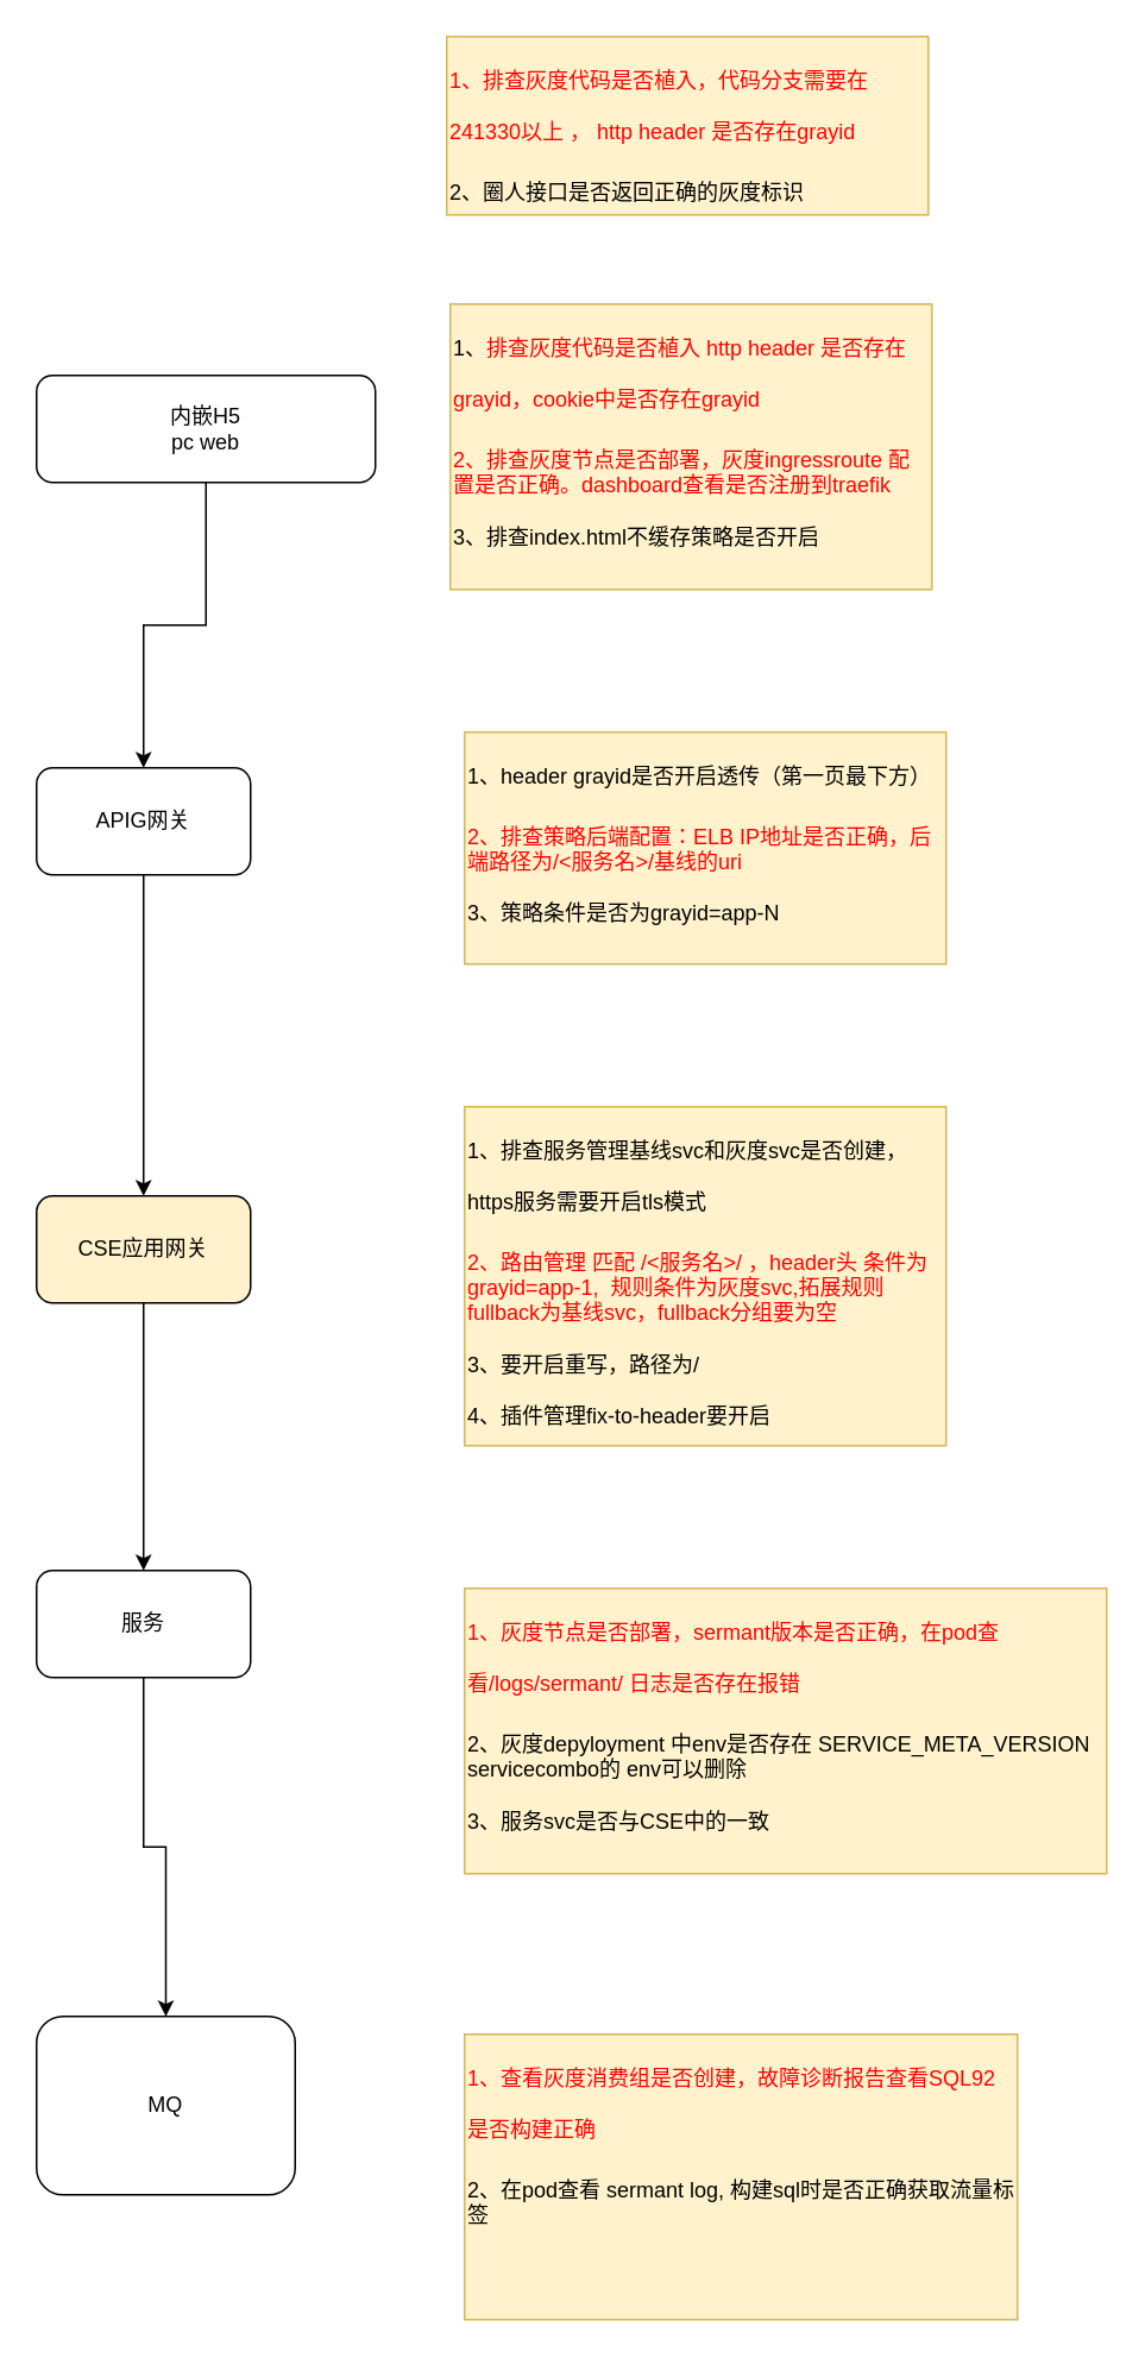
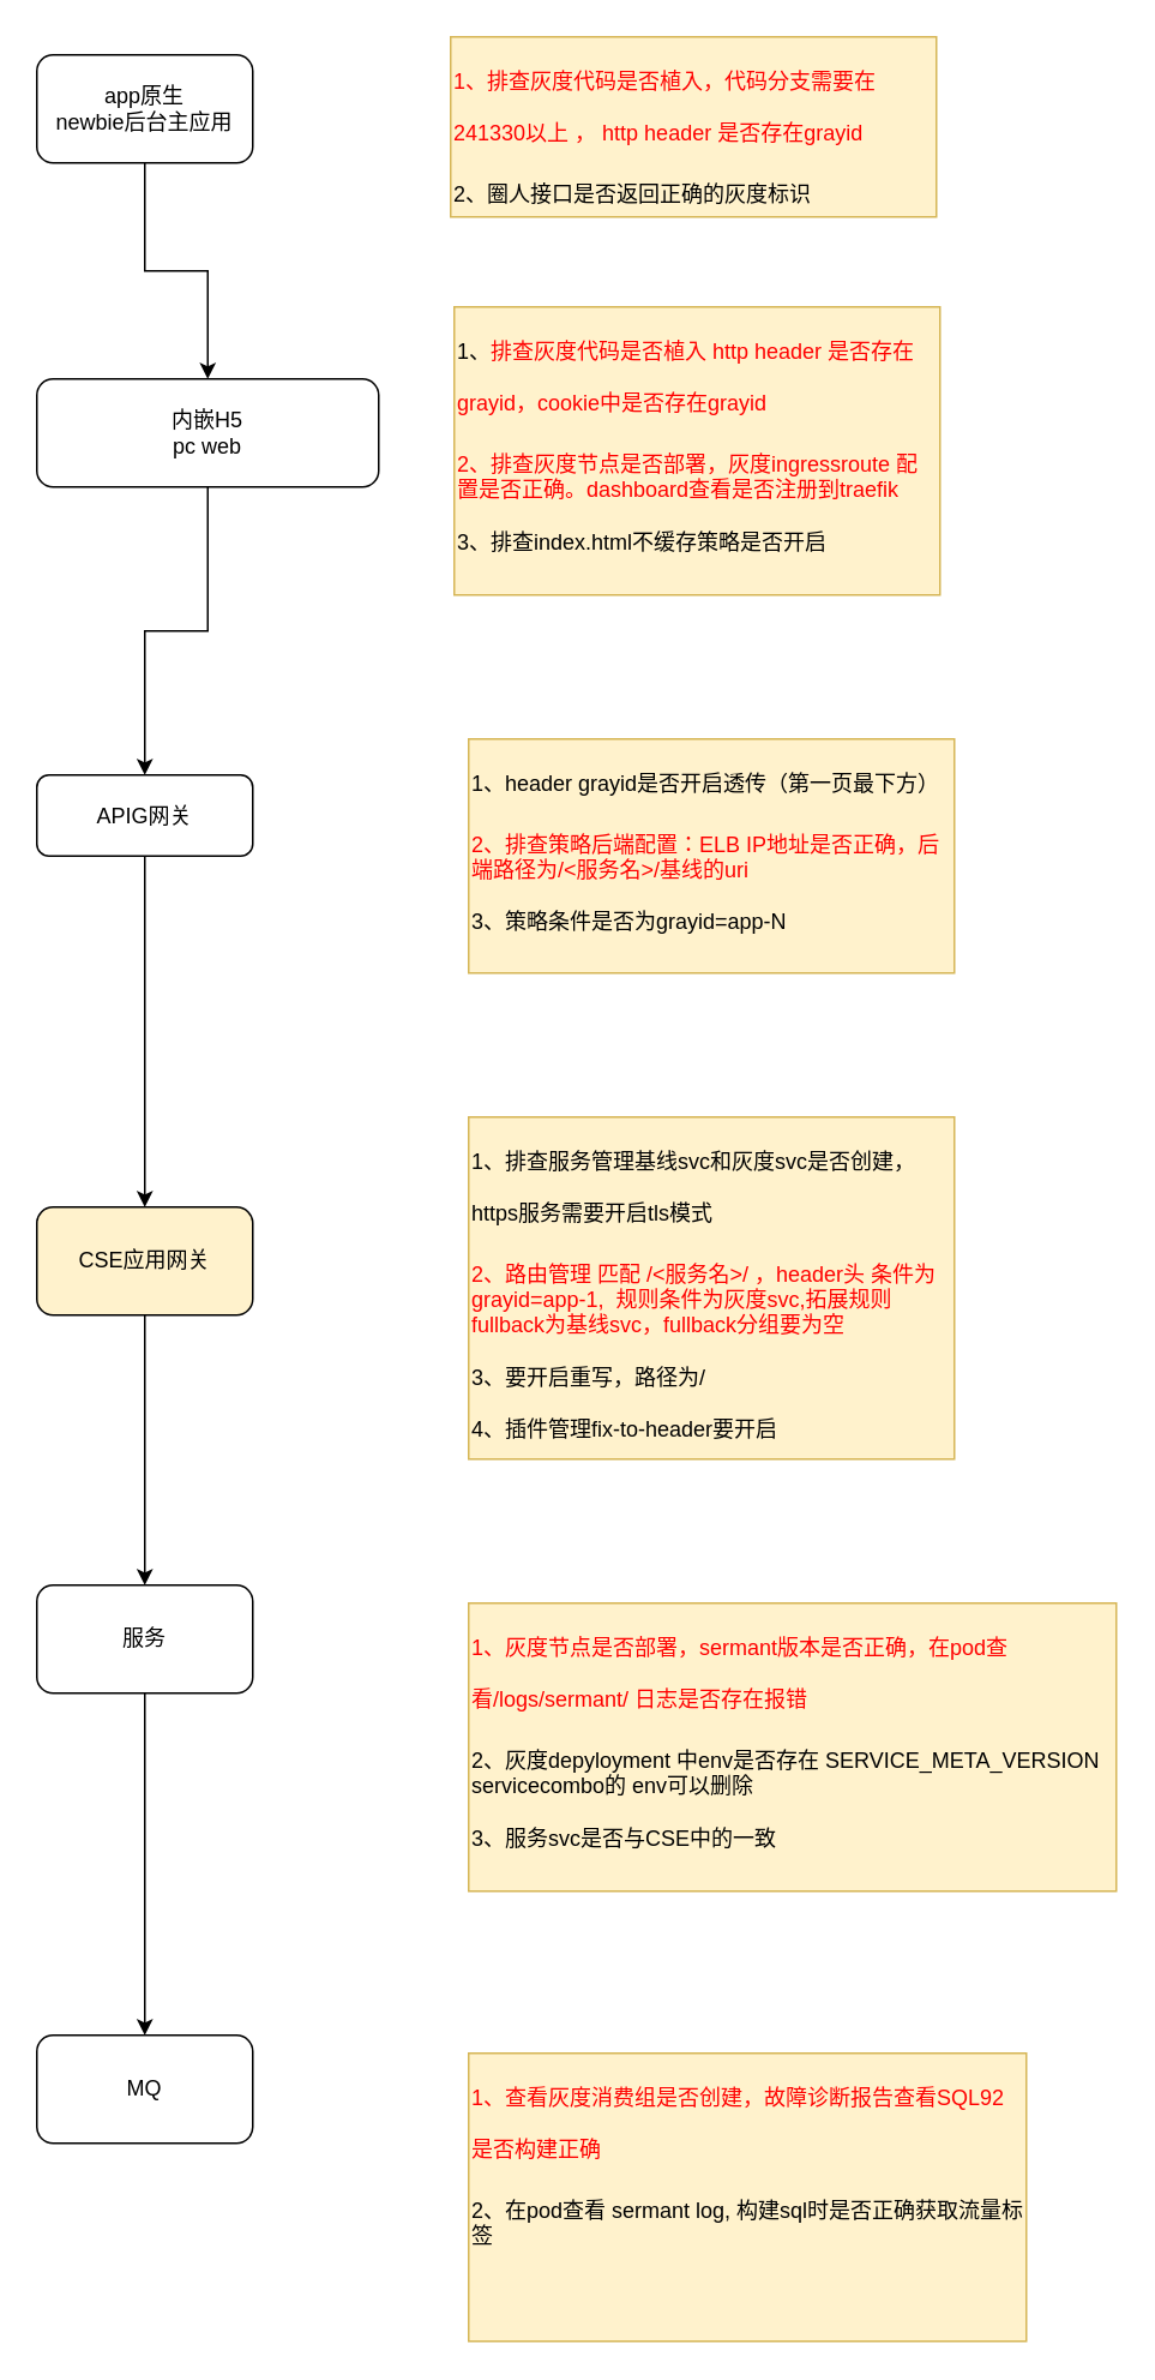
  <mxCell id="0" />
  <mxCell id="1" parent="0" />
+ <mxCell id="2" value="" style="edgeStyle=orthogonalEdgeStyle;rounded=0;orthogonalLoop=1;jettySize=auto;html=1;" edge="1" parent="1" source="3" target="5"><mxGeometry relative="1" as="geometry" /></mxCell>
+ <mxCell id="3" value="app原生&lt;div&gt;newbie后台主应用&lt;/div&gt;" style="rounded=1;whiteSpace=wrap;html=1;" vertex="1" parent="1"><mxGeometry x="20" y="30" width="120" height="60" as="geometry" /></mxCell>
  <mxCell id="4" value="" style="edgeStyle=orthogonalEdgeStyle;rounded=0;orthogonalLoop=1;jettySize=auto;html=1;" edge="1" parent="1" source="5" target="7"><mxGeometry relative="1" as="geometry" /></mxCell>
  <mxCell id="5" value="内嵌H5&lt;div&gt;pc web&lt;/div&gt;" style="rounded=1;whiteSpace=wrap;html=1;" vertex="1" parent="1"><mxGeometry x="20" y="210" width="190" height="60" as="geometry" /></mxCell>
  <mxCell id="6" value="" style="edgeStyle=orthogonalEdgeStyle;rounded=0;orthogonalLoop=1;jettySize=auto;html=1;" edge="1" parent="1" source="7" target="11"><mxGeometry relative="1" as="geometry" /></mxCell>
- <mxCell id="7" value="APIG网关" style="rounded=1;whiteSpace=wrap;html=1;" vertex="1" parent="1"><mxGeometry x="20" y="430" width="120" height="60" as="geometry" /></mxCell>
+ <mxCell id="7" value="APIG网关" style="rounded=1;whiteSpace=wrap;html=1;" vertex="1" parent="1"><mxGeometry x="20" y="430" width="120" height="45" as="geometry" /></mxCell>
  <mxCell id="8" value="&lt;h1 style=&quot;margin-top: 0px;&quot;&gt;&lt;font color=&quot;#ff0000&quot;&gt;&lt;span style=&quot;background-color: initial; font-size: 12px; font-weight: normal;&quot;&gt;1、排查灰度代码是否植入，代码分支需要在&lt;/span&gt;&lt;span style=&quot;background-color: initial; font-size: 12px; font-weight: 400;&quot;&gt;241330以上 ，&lt;/span&gt;&lt;span style=&quot;background-color: initial; font-size: 12px; font-weight: normal;&quot;&gt;&amp;nbsp;http header 是否存在grayid&lt;/span&gt;&lt;/font&gt;&lt;/h1&gt;&lt;div&gt;&lt;span style=&quot;background-color: initial; font-size: 12px; font-weight: normal;&quot;&gt;2、圈人接口是否返回正确的灰度标识&lt;/span&gt;&lt;/div&gt;" style="text;html=1;whiteSpace=wrap;overflow=hidden;rounded=0;fillColor=#fff2cc;strokeColor=#d6b656;" vertex="1" parent="1"><mxGeometry x="250" y="20" width="270" height="100" as="geometry" /></mxCell>
  <mxCell id="9" value="&lt;h1 style=&quot;margin-top: 0px;&quot;&gt;&lt;span style=&quot;background-color: initial; font-size: 12px; font-weight: normal;&quot;&gt;1、&lt;font color=&quot;#ff0000&quot;&gt;排查灰度代码是否植入 http header 是否存在grayid，cookie中是否存在grayid&lt;/font&gt;&lt;/span&gt;&lt;/h1&gt;&lt;div&gt;&lt;span style=&quot;background-color: initial; font-size: 12px; font-weight: normal;&quot;&gt;&lt;font color=&quot;#ff0000&quot;&gt;2、排查灰度节点是否部署，灰度ingressroute 配置是否正确。dashboard查看是否注册到traefik&lt;/font&gt;&lt;/span&gt;&lt;/div&gt;&lt;div&gt;&lt;span style=&quot;background-color: initial; font-size: 12px; font-weight: normal;&quot;&gt;&lt;br&gt;&lt;/span&gt;&lt;/div&gt;&lt;div&gt;3、排查index.html不缓存策略是否开启&lt;/div&gt;" style="text;html=1;whiteSpace=wrap;overflow=hidden;rounded=0;fillColor=#fff2cc;strokeColor=#d6b656;" vertex="1" parent="1"><mxGeometry x="252" y="170" width="270" height="160" as="geometry" /></mxCell>
  <mxCell id="10" value="" style="edgeStyle=orthogonalEdgeStyle;rounded=0;orthogonalLoop=1;jettySize=auto;html=1;" edge="1" parent="1" source="11" target="15"><mxGeometry relative="1" as="geometry" /></mxCell>
  <mxCell id="11" value="CSE应用网关" style="rounded=1;whiteSpace=wrap;html=1;fillColor=#fff2cc;" vertex="1" parent="1"><mxGeometry x="20" y="670" width="120" height="60" as="geometry" /></mxCell>
  <mxCell id="12" value="&lt;h1 style=&quot;margin-top: 0px;&quot;&gt;&lt;span style=&quot;font-size: 12px; font-weight: 400;&quot;&gt;1、header grayid是否开启透传（第一页最下方）&lt;/span&gt;&lt;/h1&gt;&lt;div&gt;&lt;font color=&quot;#ff0000&quot;&gt;&lt;span style=&quot;font-size: 12px; font-weight: 400;&quot;&gt;2、&lt;/span&gt;&lt;span style=&quot;background-color: initial;&quot;&gt;排查策略后端配置：ELB IP地址是否正确，后端路径为/&amp;lt;服务名&amp;gt;/基线的uri&amp;nbsp;&lt;/span&gt;&lt;/font&gt;&lt;/div&gt;&lt;div&gt;&lt;span style=&quot;background-color: initial;&quot;&gt;&lt;br&gt;&lt;/span&gt;&lt;/div&gt;&lt;div&gt;&lt;span style=&quot;background-color: initial;&quot;&gt;3、策略条件是否为grayid=app-N&lt;/span&gt;&lt;/div&gt;" style="text;html=1;whiteSpace=wrap;overflow=hidden;rounded=0;fillColor=#fff2cc;strokeColor=#d6b656;" vertex="1" parent="1"><mxGeometry x="260" y="410" width="270" height="130" as="geometry" /></mxCell>
  <mxCell id="13" value="&lt;h1 style=&quot;margin-top: 0px;&quot;&gt;&lt;span style=&quot;font-size: 12px; font-weight: 400;&quot;&gt;1、排查服务管理基线svc和灰度svc是否创建，https服务需要开启tls模式&lt;/span&gt;&lt;/h1&gt;&lt;div&gt;&lt;span style=&quot;font-size: 12px; font-weight: 400;&quot;&gt;&lt;font color=&quot;#ff0000&quot;&gt;2、路由管理 匹配 /&amp;lt;服务名&amp;gt;/ ，header头 条件为 grayid=app-1,&amp;nbsp; 规则条件为灰度svc,拓展规则fullback为基线svc，fullback分组要为空&lt;/font&gt;&lt;/span&gt;&lt;/div&gt;&lt;div&gt;&lt;span style=&quot;font-size: 12px; font-weight: 400;&quot;&gt;&amp;nbsp;&lt;/span&gt;&lt;/div&gt;&lt;div&gt;&lt;span style=&quot;font-size: 12px; font-weight: 400;&quot;&gt;3、要开启重写，路径为/&lt;/span&gt;&lt;/div&gt;&lt;div&gt;&lt;span style=&quot;font-size: 12px; font-weight: 400;&quot;&gt;&lt;br&gt;&lt;/span&gt;&lt;/div&gt;&lt;div&gt;&lt;span style=&quot;font-size: 12px; font-weight: 400;&quot;&gt;4、插件管理fix-to-header要开启&lt;/span&gt;&lt;/div&gt;&lt;div&gt;&lt;span style=&quot;font-size: 12px; font-weight: 400;&quot;&gt;&lt;br&gt;&lt;/span&gt;&lt;/div&gt;" style="text;html=1;whiteSpace=wrap;overflow=hidden;rounded=0;fillColor=#fff2cc;strokeColor=#d6b656;" vertex="1" parent="1"><mxGeometry x="260" y="620" width="270" height="190" as="geometry" /></mxCell>
  <mxCell id="14" value="" style="edgeStyle=orthogonalEdgeStyle;rounded=0;orthogonalLoop=1;jettySize=auto;html=1;" edge="1" parent="1" source="15" target="17"><mxGeometry relative="1" as="geometry" /></mxCell>
  <mxCell id="15" value="服务" style="rounded=1;whiteSpace=wrap;html=1;" vertex="1" parent="1"><mxGeometry x="20" y="880" width="120" height="60" as="geometry" /></mxCell>
  <mxCell id="16" value="&lt;h1 style=&quot;margin-top: 0px;&quot;&gt;&lt;font color=&quot;#ff0000&quot;&gt;&lt;span style=&quot;font-size: 12px; font-weight: 400;&quot;&gt;1、&lt;/span&gt;&lt;span style=&quot;font-size: 12px; font-weight: 400; background-color: initial;&quot;&gt;灰度节点是否部署，sermant版本是否正确，在pod查看/logs/sermant/ 日志是否存在报错&lt;/span&gt;&lt;/font&gt;&lt;/h1&gt;&lt;div&gt;2、灰度depyloyment 中env是否存在 SERVICE_META_VERSION&lt;/div&gt;&lt;div&gt;servicecombo的 env可以删除&lt;/div&gt;&lt;div&gt;&lt;br&gt;&lt;/div&gt;&lt;div&gt;3、服务svc是否与CSE中的一致&lt;/div&gt;" style="text;html=1;whiteSpace=wrap;overflow=hidden;rounded=0;fillColor=#fff2cc;strokeColor=#d6b656;" vertex="1" parent="1"><mxGeometry x="260" y="890" width="360" height="160" as="geometry" /></mxCell>
- <mxCell id="17" value="MQ" style="rounded=1;whiteSpace=wrap;html=1;" vertex="1" parent="1"><mxGeometry x="20" y="1130" width="145" height="100" as="geometry" /></mxCell>
+ <mxCell id="17" value="MQ" style="rounded=1;whiteSpace=wrap;html=1;" vertex="1" parent="1"><mxGeometry x="20" y="1130" width="120" height="60" as="geometry" /></mxCell>
  <mxCell id="18" value="&lt;h1 style=&quot;margin-top: 0px;&quot;&gt;&lt;font color=&quot;#ff0000&quot;&gt;&lt;span style=&quot;font-size: 12px; font-weight: 400;&quot;&gt;1、查看灰度消费组是否创建，故障诊断报告查看SQL92是否构建正确&lt;/span&gt;&lt;/font&gt;&lt;/h1&gt;&lt;div&gt;2、在pod查看 sermant log, 构建sql时是否正确获取流量标签&amp;nbsp;&lt;/div&gt;" style="text;html=1;whiteSpace=wrap;overflow=hidden;rounded=0;fillColor=#fff2cc;strokeColor=#d6b656;" vertex="1" parent="1"><mxGeometry x="260" y="1140" width="310" height="160" as="geometry" /></mxCell>
